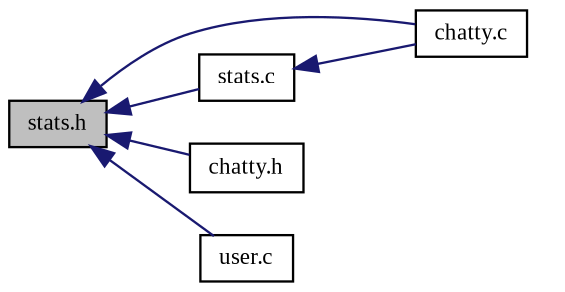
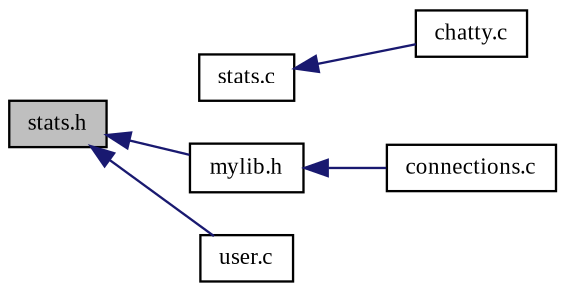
  digraph {
    fontname="Liberation Serif"
    rankdir=LR
    node [color=black fillcolor=white fontname="Liberation Serif" fontsize=10 shape=record style=filled]
    edge [color=midnightblue dir=back fontname="Liberation Serif" fontsize=10 labelfontname=Helvetica labelfontsize=10 style=solid]
    n1 [fillcolor=grey75 fontcolor=black height=0.2 label="stats.h" width=0.4]
    n2 [height=0.2 label="chatty.c" width=0.4]
-   n3 [height=0.2 label="chatty.h" width=0.4]
+   n3 [height=0.2 label="mylib.h" width=0.4]
    n4 [height=0.2 label="stats.c" width=0.4]
    n5 [height=0.2 label="user.c" width=0.4]
-   n1 -> n2
+   n6 [height=0.2 label="connections.c" width=0.4]
    n1 -> n3
-   n1 -> n4
    n1 -> n5
+   n3 -> n6
    n4 -> n2
  }
